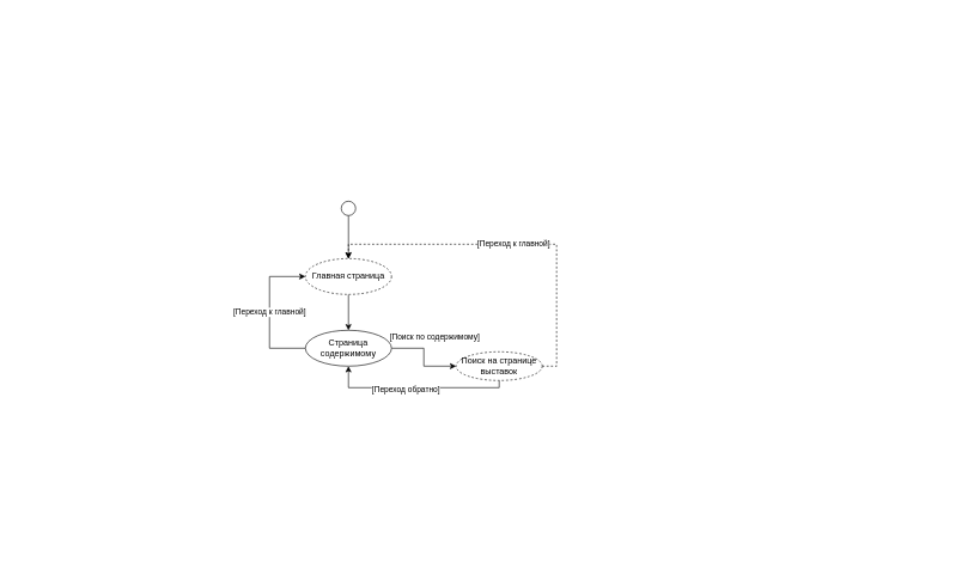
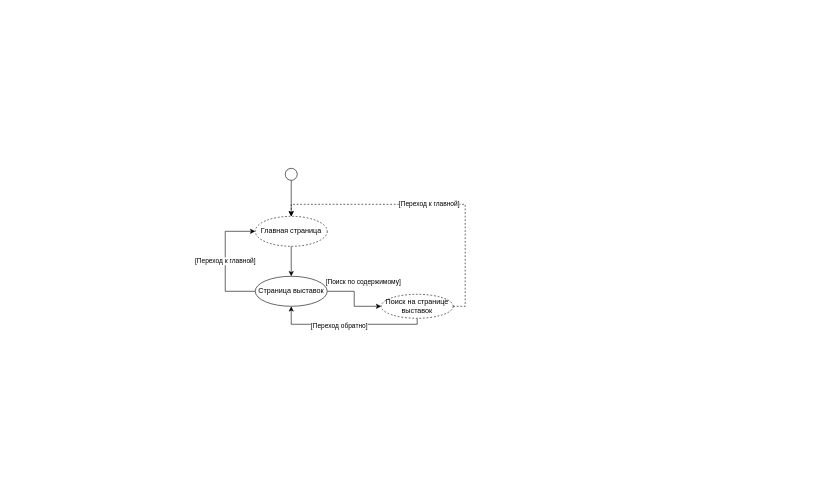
  <mxCell id="0" />
  <mxCell id="1" parent="0" />
  <mxCell id="2" style="edgeStyle=orthogonalEdgeStyle;rounded=0;orthogonalLoop=1;jettySize=auto;html=1;entryX=1;entryY=0.5;entryDx=0;entryDy=0;" parent="1" edge="1"><mxGeometry relative="1" as="geometry"><Array as="points"><mxPoint x="1335" y="758" /><mxPoint x="1335" y="655" /></Array><mxPoint x="1205" y="655" as="targetPoint" /></mxGeometry></mxCell>
  <mxCell id="3" value="[Переход]" style="edgeLabel;html=1;align=center;verticalAlign=middle;resizable=0;points=[];" parent="2" vertex="1" connectable="0"><mxGeometry x="-0.096" y="4" relative="1" as="geometry"><mxPoint x="29" y="-24" as="offset" /></mxGeometry></mxCell>
  <mxCell id="4" style="edgeStyle=orthogonalEdgeStyle;rounded=0;orthogonalLoop=1;jettySize=auto;html=1;entryX=1;entryY=0.5;entryDx=0;entryDy=0;" parent="1" edge="1"><mxGeometry relative="1" as="geometry"><Array as="points"><mxPoint x="350" y="123" /><mxPoint x="350" y="20" /></Array><mxPoint x="220" y="20" as="targetPoint" /></mxGeometry></mxCell>
  <mxCell id="5" value="[Переход]" style="edgeLabel;html=1;align=center;verticalAlign=middle;resizable=0;points=[];" parent="4" vertex="1" connectable="0"><mxGeometry x="-0.096" y="4" relative="1" as="geometry"><mxPoint x="29" y="-24" as="offset" /></mxGeometry></mxCell>
  <mxCell id="6" style="edgeStyle=orthogonalEdgeStyle;rounded=0;orthogonalLoop=1;jettySize=auto;html=1;entryX=1;entryY=0.5;entryDx=0;entryDy=0;" parent="1" edge="1"><mxGeometry relative="1" as="geometry"><Array as="points"><mxPoint x="1135" y="788" /><mxPoint x="1135" y="685" /></Array><mxPoint x="1005" y="685" as="targetPoint" /></mxGeometry></mxCell>
  <mxCell id="7" value="[Переход]" style="edgeLabel;html=1;align=center;verticalAlign=middle;resizable=0;points=[];" parent="6" vertex="1" connectable="0"><mxGeometry x="-0.096" y="4" relative="1" as="geometry"><mxPoint x="29" y="-24" as="offset" /></mxGeometry></mxCell>
  <mxCell id="8" style="edgeStyle=orthogonalEdgeStyle;rounded=0;orthogonalLoop=1;jettySize=auto;html=1;entryX=1;entryY=0.5;entryDx=0;entryDy=0;" parent="1" edge="1"><mxGeometry relative="1" as="geometry"><Array as="points"><mxPoint x="150" y="153" /><mxPoint x="150" y="50" /></Array><mxPoint x="20" y="50" as="targetPoint" /></mxGeometry></mxCell>
  <mxCell id="9" value="[Переход]" style="edgeLabel;html=1;align=center;verticalAlign=middle;resizable=0;points=[];" parent="8" vertex="1" connectable="0"><mxGeometry x="-0.096" y="4" relative="1" as="geometry"><mxPoint x="29" y="-24" as="offset" /></mxGeometry></mxCell>
  <mxCell id="10" style="edgeStyle=orthogonalEdgeStyle;rounded=0;orthogonalLoop=1;jettySize=auto;html=1;" edge="1" parent="1" source="11" target="13"><mxGeometry relative="1" as="geometry" /></mxCell>
  <mxCell id="11" value="" style="ellipse;whiteSpace=wrap;html=1;aspect=fixed;" vertex="1" parent="1"><mxGeometry x="475" y="280" width="20" height="20" as="geometry" /></mxCell>
  <mxCell id="12" style="edgeStyle=orthogonalEdgeStyle;rounded=0;orthogonalLoop=1;jettySize=auto;html=1;" edge="1" parent="1" source="13" target="18"><mxGeometry relative="1" as="geometry" /></mxCell>
  <mxCell id="13" value="Главная страница" style="ellipse;whiteSpace=wrap;html=1;dashed=1;" vertex="1" parent="1"><mxGeometry x="425" y="360" width="120" height="50" as="geometry" /></mxCell>
  <mxCell id="14" style="edgeStyle=orthogonalEdgeStyle;rounded=0;orthogonalLoop=1;jettySize=auto;html=1;entryX=1;entryY=0.5;entryDx=0;entryDy=0;" edge="1" parent="1"><mxGeometry relative="1" as="geometry"><Array as="points"><mxPoint x="675" y="588" /><mxPoint x="675" y="485" /></Array><mxPoint x="545" y="485" as="targetPoint" /></mxGeometry></mxCell>
  <mxCell id="15" value="[Переход]" style="edgeLabel;html=1;align=center;verticalAlign=middle;resizable=0;points=[];" vertex="1" connectable="0" parent="14"><mxGeometry x="-0.096" y="4" relative="1" as="geometry"><mxPoint x="29" y="-24" as="offset" /></mxGeometry></mxCell>
  <mxCell id="16" value="[Переход к главной]" style="edgeStyle=orthogonalEdgeStyle;rounded=0;orthogonalLoop=1;jettySize=auto;html=1;entryX=0;entryY=0.5;entryDx=0;entryDy=0;" edge="1" parent="1" source="18" target="13"><mxGeometry relative="1" as="geometry"><Array as="points"><mxPoint x="375" y="485" /><mxPoint x="375" y="385" /></Array></mxGeometry></mxCell>
  <mxCell id="17" value="[Поиск по содержимому]" style="edgeStyle=orthogonalEdgeStyle;rounded=0;orthogonalLoop=1;jettySize=auto;html=1;entryX=0;entryY=0.5;entryDx=0;entryDy=0;" edge="1" parent="1" source="18" target="22"><mxGeometry x="-0.217" y="21" relative="1" as="geometry"><mxPoint x="-6" y="-15" as="offset" /></mxGeometry></mxCell>
- <mxCell id="18" value="Страница содержимому" style="ellipse;whiteSpace=wrap;html=1;" vertex="1" parent="1"><mxGeometry x="425" y="460" width="120" height="50" as="geometry" /></mxCell>
+ <mxCell id="18" value="Страница выставок" style="ellipse;whiteSpace=wrap;html=1;" vertex="1" parent="1"><mxGeometry x="425" y="460" width="120" height="50" as="geometry" /></mxCell>
  <mxCell id="19" value="[Переход к главной]" style="edgeStyle=orthogonalEdgeStyle;rounded=0;orthogonalLoop=1;jettySize=auto;html=1;entryX=0.5;entryY=0;entryDx=0;entryDy=0;dashed=1;" edge="1" parent="1" source="22" target="13"><mxGeometry relative="1" as="geometry"><Array as="points"><mxPoint x="775" y="510" /><mxPoint x="775" y="340" /><mxPoint x="485" y="340" /></Array></mxGeometry></mxCell>
  <mxCell id="20" style="edgeStyle=orthogonalEdgeStyle;rounded=0;orthogonalLoop=1;jettySize=auto;html=1;entryX=0.5;entryY=1;entryDx=0;entryDy=0;" edge="1" parent="1" source="22" target="18"><mxGeometry relative="1" as="geometry"><Array as="points"><mxPoint x="695" y="540" /><mxPoint x="485" y="540" /></Array></mxGeometry></mxCell>
  <mxCell id="21" value="[Переход обратно]" style="edgeLabel;html=1;align=center;verticalAlign=middle;resizable=0;points=[];" vertex="1" connectable="0" parent="20"><mxGeometry x="0.128" y="1" relative="1" as="geometry"><mxPoint as="offset" /></mxGeometry></mxCell>
  <mxCell id="22" value="Поиск на странице&lt;br&gt;выставок" style="ellipse;whiteSpace=wrap;html=1;dashed=1;" vertex="1" parent="1"><mxGeometry x="635" y="490" width="120" height="40" as="geometry" /></mxCell>
